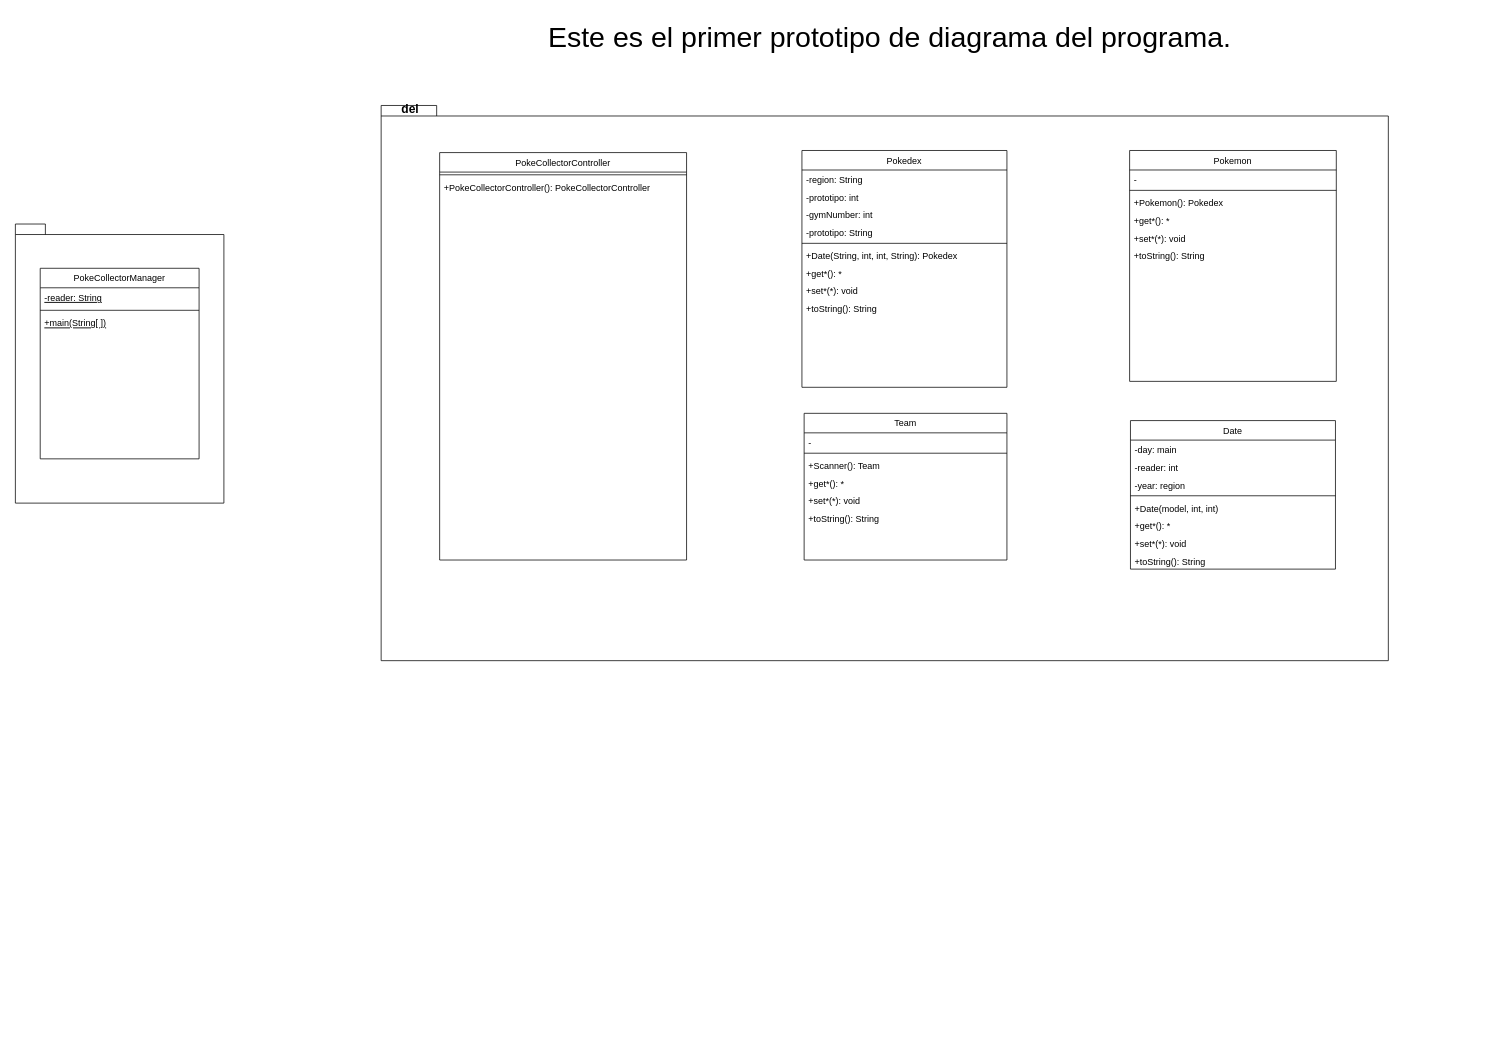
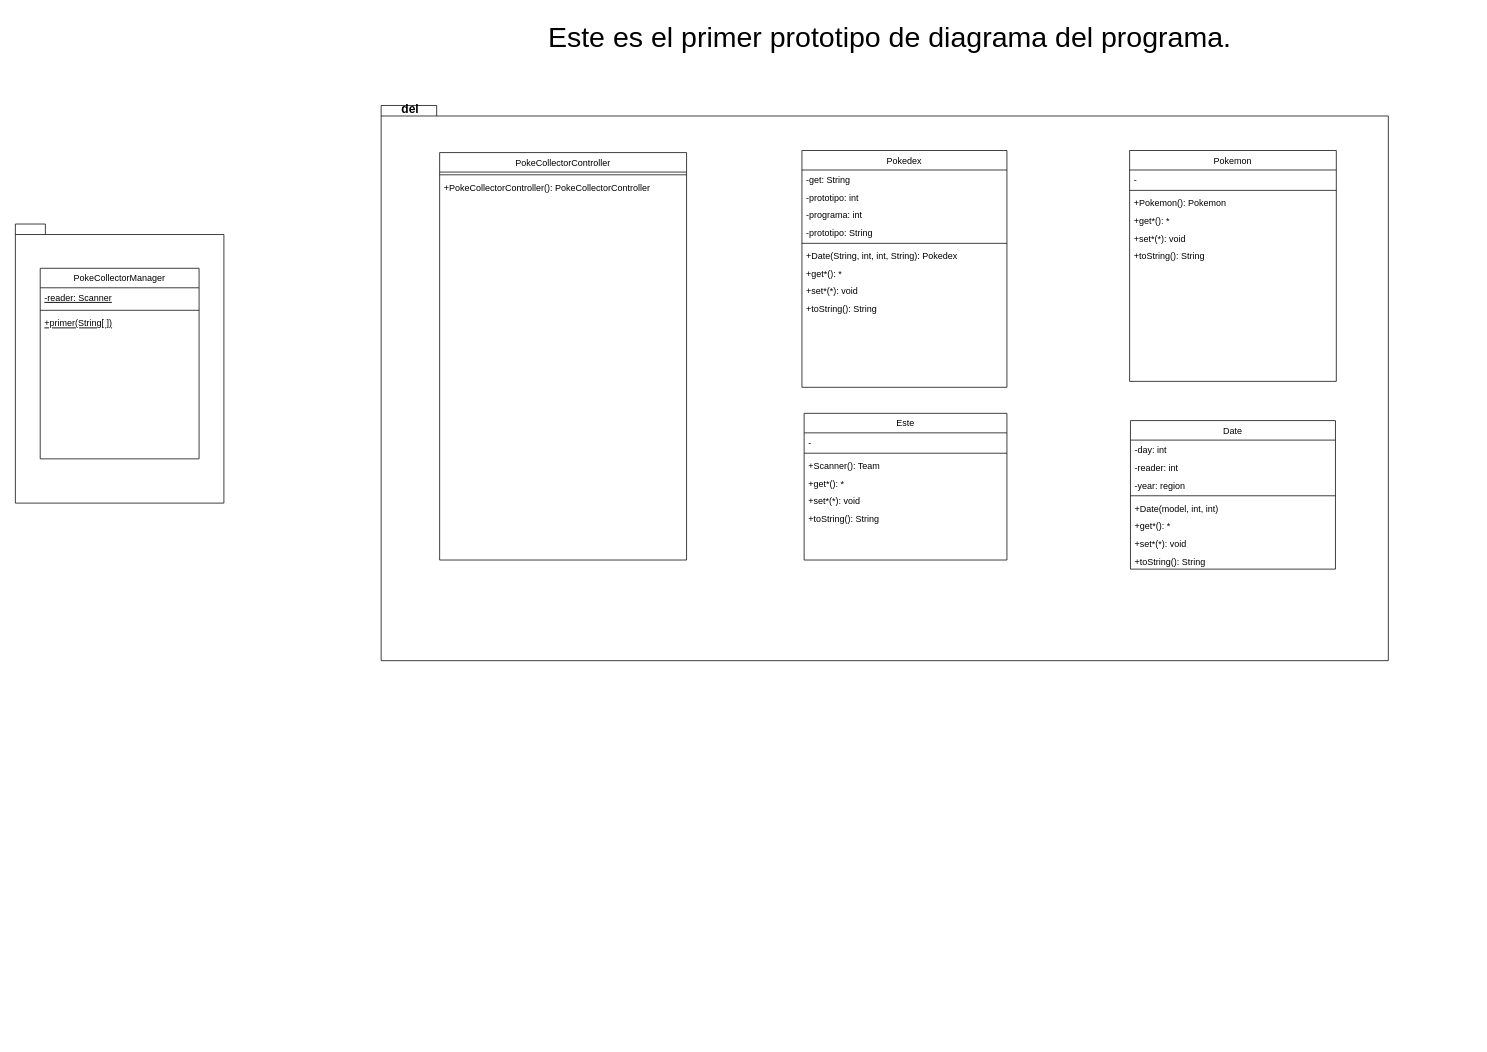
  <mxCell id="0" />
  <mxCell id="1" parent="0" />
  <mxCell id="2" value="" style="group" parent="1" vertex="1" connectable="0"><mxGeometry x="20" y="298" width="450" height="473" as="geometry" /></mxCell>
  <mxCell id="3" value="" style="shape=folder;fontStyle=1;spacingTop=10;tabWidth=40;tabHeight=14;tabPosition=left;html=1;" parent="2" vertex="1"><mxGeometry width="277.941" height="372" as="geometry" /></mxCell>
  <mxCell id="4" value="PokeCollectorManager" style="swimlane;fontStyle=0;align=center;verticalAlign=top;childLayout=stackLayout;horizontal=1;startSize=26;horizontalStack=0;resizeParent=1;resizeLast=0;collapsible=1;marginBottom=0;rounded=0;shadow=0;strokeWidth=1;" parent="2" vertex="1"><mxGeometry x="33.088" y="59" width="211.765" height="254" as="geometry"><mxRectangle x="230" y="140" width="160" height="26" as="alternateBounds" /></mxGeometry></mxCell>
- <mxCell id="5" value="-reader: String" style="text;align=left;verticalAlign=top;spacingLeft=4;spacingRight=4;overflow=hidden;rotatable=0;points=[[0,0.5],[1,0.5]];portConstraint=eastwest;fontStyle=4" parent="4" vertex="1"><mxGeometry y="26" width="211.765" height="26" as="geometry" /></mxCell>
+ <mxCell id="5" value="-reader: Scanner" style="text;align=left;verticalAlign=top;spacingLeft=4;spacingRight=4;overflow=hidden;rotatable=0;points=[[0,0.5],[1,0.5]];portConstraint=eastwest;fontStyle=4" parent="4" vertex="1"><mxGeometry y="26" width="211.765" height="26" as="geometry" /></mxCell>
  <mxCell id="6" value="" style="line;html=1;strokeWidth=1;align=left;verticalAlign=middle;spacingTop=-1;spacingLeft=3;spacingRight=3;rotatable=0;labelPosition=right;points=[];portConstraint=eastwest;" parent="4" vertex="1"><mxGeometry y="52" width="211.765" height="8" as="geometry" /></mxCell>
- <mxCell id="7" value="+main(String[ ])" style="text;align=left;verticalAlign=top;spacingLeft=4;spacingRight=4;overflow=hidden;rotatable=0;points=[[0,0.5],[1,0.5]];portConstraint=eastwest;fontStyle=4" parent="4" vertex="1"><mxGeometry y="60" width="211.765" height="26" as="geometry" /></mxCell>
+ <mxCell id="7" value="+primer(String[ ])" style="text;align=left;verticalAlign=top;spacingLeft=4;spacingRight=4;overflow=hidden;rotatable=0;points=[[0,0.5],[1,0.5]];portConstraint=eastwest;fontStyle=4" parent="4" vertex="1"><mxGeometry y="60" width="211.765" height="26" as="geometry" /></mxCell>
  <mxCell id="8" value="" style="group;editable=0;" parent="1" vertex="1" connectable="0"><mxGeometry x="450" y="140" width="1510" height="1240" as="geometry" /></mxCell>
  <mxCell id="9" value="" style="endArrow=open;shadow=0;strokeWidth=1;rounded=0;endFill=1;edgeStyle=elbowEdgeStyle;elbow=vertical;" parent="8" edge="1"><mxGeometry x="0.5" y="41" relative="1" as="geometry"><mxPoint x="546.476" y="467.036" as="sourcePoint" /><mxPoint x="546.476" y="552.117" as="targetPoint" /><mxPoint x="-40" y="32" as="offset" /></mxGeometry></mxCell>
  <mxCell id="10" value="1" style="resizable=0;align=left;verticalAlign=bottom;labelBackgroundColor=none;fontSize=12;" parent="9" connectable="0" vertex="1"><mxGeometry x="-1" relative="1" as="geometry"><mxPoint x="-10" y="24" as="offset" /></mxGeometry></mxCell>
  <mxCell id="11" value="1" style="resizable=0;align=right;verticalAlign=bottom;labelBackgroundColor=none;fontSize=12;" parent="9" connectable="0" vertex="1"><mxGeometry x="1" relative="1" as="geometry"><mxPoint y="-10" as="offset" /></mxGeometry></mxCell>
  <mxCell id="12" value="visitorTeam" style="text;html=1;resizable=0;points=[];;align=center;verticalAlign=middle;labelBackgroundColor=none;rounded=0;shadow=0;strokeWidth=1;fontSize=12;" parent="9" vertex="1" connectable="0"><mxGeometry x="0.5" y="49" relative="1" as="geometry"><mxPoint x="-9" y="-27" as="offset" /></mxGeometry></mxCell>
  <mxCell id="13" value="+get*(): *" style="text;align=left;verticalAlign=top;spacingLeft=4;spacingRight=4;overflow=hidden;rotatable=0;points=[[0,0.5],[1,0.5]];portConstraint=eastwest;" parent="8" vertex="1"><mxGeometry x="1208" y="371.095" width="230.095" height="23.533" as="geometry" /></mxCell>
  <mxCell id="14" value="+set*(*): void" style="text;align=left;verticalAlign=top;spacingLeft=4;spacingRight=4;overflow=hidden;rotatable=0;points=[[0,0.5],[1,0.5]];portConstraint=eastwest;" parent="8" vertex="1"><mxGeometry x="1208" y="394.628" width="230.095" height="23.533" as="geometry" /></mxCell>
  <mxCell id="15" value="+Scoreboard()" style="text;align=left;verticalAlign=top;spacingLeft=4;spacingRight=4;overflow=hidden;rotatable=0;points=[[0,0.5],[1,0.5]];portConstraint=eastwest;" parent="8" vertex="1"><mxGeometry x="1208" y="349.372" width="230.095" height="23.533" as="geometry" /></mxCell>
  <mxCell id="16" value="" style="group;expand=0;editable=0;" parent="8" vertex="1" connectable="0"><mxGeometry width="1510.0" height="1240" as="geometry" /></mxCell>
  <mxCell id="17" value="" style="shape=folder;fontStyle=1;spacingTop=10;tabWidth=40;tabHeight=14;tabPosition=left;html=1;editable=0;" parent="16" vertex="1"><mxGeometry x="57.52" width="1342.48" height="740" as="geometry" /></mxCell>
  <mxCell id="18" value="Pokemon" style="swimlane;fontStyle=0;align=center;verticalAlign=top;childLayout=stackLayout;horizontal=1;startSize=26;horizontalStack=0;resizeParent=1;resizeLast=0;collapsible=1;marginBottom=0;rounded=0;shadow=0;strokeWidth=1;" parent="16" vertex="1"><mxGeometry x="1055.141" y="59.992" width="275.5" height="307.737" as="geometry"><mxRectangle x="550" y="140" width="160" height="26" as="alternateBounds" /></mxGeometry></mxCell>
  <mxCell id="19" value="-" style="text;align=left;verticalAlign=top;spacingLeft=4;spacingRight=4;overflow=hidden;rotatable=0;points=[[0,0.5],[1,0.5]];portConstraint=eastwest;" parent="18" vertex="1"><mxGeometry y="26" width="275.5" height="23.533" as="geometry" /></mxCell>
  <mxCell id="20" value="" style="line;html=1;strokeWidth=1;align=left;verticalAlign=middle;spacingTop=-1;spacingLeft=3;spacingRight=3;rotatable=0;labelPosition=right;points=[];portConstraint=eastwest;" parent="18" vertex="1"><mxGeometry y="49.533" width="275.5" height="7.241" as="geometry" /></mxCell>
- <mxCell id="21" value="+Pokemon(): Pokedex" style="text;align=left;verticalAlign=top;spacingLeft=4;spacingRight=4;overflow=hidden;rotatable=0;points=[[0,0.5],[1,0.5]];portConstraint=eastwest;" parent="18" vertex="1"><mxGeometry y="56.774" width="275.5" height="23.533" as="geometry" /></mxCell>
+ <mxCell id="21" value="+Pokemon(): Pokemon" style="text;align=left;verticalAlign=top;spacingLeft=4;spacingRight=4;overflow=hidden;rotatable=0;points=[[0,0.5],[1,0.5]];portConstraint=eastwest;" parent="18" vertex="1"><mxGeometry y="56.774" width="275.5" height="23.533" as="geometry" /></mxCell>
  <mxCell id="22" value="+get*(): *" style="text;align=left;verticalAlign=top;spacingLeft=4;spacingRight=4;overflow=hidden;rotatable=0;points=[[0,0.5],[1,0.5]];portConstraint=eastwest;" parent="18" vertex="1"><mxGeometry y="80.307" width="275.5" height="23.533" as="geometry" /></mxCell>
  <mxCell id="23" value="+set*(*): void" style="text;align=left;verticalAlign=top;spacingLeft=4;spacingRight=4;overflow=hidden;rotatable=0;points=[[0,0.5],[1,0.5]];portConstraint=eastwest;" parent="18" vertex="1"><mxGeometry y="103.839" width="275.5" height="23.533" as="geometry" /></mxCell>
  <mxCell id="24" value="+toString(): String" style="text;align=left;verticalAlign=top;spacingLeft=4;spacingRight=4;overflow=hidden;rotatable=0;points=[[0,0.5],[1,0.5]];portConstraint=eastwest;" parent="18" vertex="1"><mxGeometry y="127.372" width="275.5" height="23.533" as="geometry" /></mxCell>
  <mxCell id="25" value="Pokedex" style="swimlane;fontStyle=0;align=center;verticalAlign=top;childLayout=stackLayout;horizontal=1;startSize=26;horizontalStack=0;resizeParent=1;resizeLast=0;collapsible=1;marginBottom=0;rounded=0;shadow=0;strokeWidth=1;" parent="16" vertex="1"><mxGeometry x="618.38" y="59.996" width="273.238" height="315.635" as="geometry"><mxRectangle x="550" y="140" width="160" height="26" as="alternateBounds" /></mxGeometry></mxCell>
- <mxCell id="26" value="-region: String" style="text;align=left;verticalAlign=top;spacingLeft=4;spacingRight=4;overflow=hidden;rotatable=0;points=[[0,0.5],[1,0.5]];portConstraint=eastwest;" parent="25" vertex="1"><mxGeometry y="26" width="273.238" height="23.533" as="geometry" /></mxCell>
+ <mxCell id="26" value="-get: String" style="text;align=left;verticalAlign=top;spacingLeft=4;spacingRight=4;overflow=hidden;rotatable=0;points=[[0,0.5],[1,0.5]];portConstraint=eastwest;" parent="25" vertex="1"><mxGeometry y="26" width="273.238" height="23.533" as="geometry" /></mxCell>
  <mxCell id="27" value="-prototipo: int" style="text;align=left;verticalAlign=top;spacingLeft=4;spacingRight=4;overflow=hidden;rotatable=0;points=[[0,0.5],[1,0.5]];portConstraint=eastwest;rounded=0;shadow=0;html=0;" parent="25" vertex="1"><mxGeometry y="49.533" width="273.238" height="23.533" as="geometry" /></mxCell>
- <mxCell id="28" value="-gymNumber: int" style="text;align=left;verticalAlign=top;spacingLeft=4;spacingRight=4;overflow=hidden;rotatable=0;points=[[0,0.5],[1,0.5]];portConstraint=eastwest;" parent="25" vertex="1"><mxGeometry y="73.066" width="273.238" height="23.533" as="geometry" /></mxCell>
+ <mxCell id="28" value="-programa: int" style="text;align=left;verticalAlign=top;spacingLeft=4;spacingRight=4;overflow=hidden;rotatable=0;points=[[0,0.5],[1,0.5]];portConstraint=eastwest;" parent="25" vertex="1"><mxGeometry y="73.066" width="273.238" height="23.533" as="geometry" /></mxCell>
  <mxCell id="29" value="-prototipo: String" style="text;align=left;verticalAlign=top;spacingLeft=4;spacingRight=4;overflow=hidden;rotatable=0;points=[[0,0.5],[1,0.5]];portConstraint=eastwest;" parent="25" vertex="1"><mxGeometry y="96.599" width="273.238" height="23.533" as="geometry" /></mxCell>
  <mxCell id="30" value="" style="line;html=1;strokeWidth=1;align=left;verticalAlign=middle;spacingTop=-1;spacingLeft=3;spacingRight=3;rotatable=0;labelPosition=right;points=[];portConstraint=eastwest;" parent="25" vertex="1"><mxGeometry y="120.131" width="273.238" height="7.241" as="geometry" /></mxCell>
  <mxCell id="31" value="+Date(String, int, int, String): Pokedex" style="text;align=left;verticalAlign=top;spacingLeft=4;spacingRight=4;overflow=hidden;rotatable=0;points=[[0,0.5],[1,0.5]];portConstraint=eastwest;" parent="25" vertex="1"><mxGeometry y="127.372" width="273.238" height="23.533" as="geometry" /></mxCell>
  <mxCell id="32" value="+get*(): *" style="text;align=left;verticalAlign=top;spacingLeft=4;spacingRight=4;overflow=hidden;rotatable=0;points=[[0,0.5],[1,0.5]];portConstraint=eastwest;" parent="25" vertex="1"><mxGeometry y="150.905" width="273.238" height="23.533" as="geometry" /></mxCell>
  <mxCell id="33" value="+set*(*): void" style="text;align=left;verticalAlign=top;spacingLeft=4;spacingRight=4;overflow=hidden;rotatable=0;points=[[0,0.5],[1,0.5]];portConstraint=eastwest;" parent="25" vertex="1"><mxGeometry y="174.438" width="273.238" height="23.533" as="geometry" /></mxCell>
  <mxCell id="34" value="+toString(): String" style="text;align=left;verticalAlign=top;spacingLeft=4;spacingRight=4;overflow=hidden;rotatable=0;points=[[0,0.5],[1,0.5]];portConstraint=eastwest;" parent="25" vertex="1"><mxGeometry y="197.971" width="273.238" height="23.533" as="geometry" /></mxCell>
  <mxCell id="35" value="Date" style="swimlane;fontStyle=0;align=center;verticalAlign=top;childLayout=stackLayout;horizontal=1;startSize=26;horizontalStack=0;resizeParent=1;resizeLast=0;collapsible=1;marginBottom=0;rounded=0;shadow=0;strokeWidth=1;" parent="16" vertex="1"><mxGeometry x="1056.274" y="419.998" width="273.238" height="197.971" as="geometry"><mxRectangle x="550" y="140" width="160" height="26" as="alternateBounds" /></mxGeometry></mxCell>
- <mxCell id="36" value="-day: main" style="text;align=left;verticalAlign=top;spacingLeft=4;spacingRight=4;overflow=hidden;rotatable=0;points=[[0,0.5],[1,0.5]];portConstraint=eastwest;" parent="35" vertex="1"><mxGeometry y="26" width="273.238" height="23.533" as="geometry" /></mxCell>
+ <mxCell id="36" value="-day: int" style="text;align=left;verticalAlign=top;spacingLeft=4;spacingRight=4;overflow=hidden;rotatable=0;points=[[0,0.5],[1,0.5]];portConstraint=eastwest;" parent="35" vertex="1"><mxGeometry y="26" width="273.238" height="23.533" as="geometry" /></mxCell>
  <mxCell id="37" value="-reader: int" style="text;align=left;verticalAlign=top;spacingLeft=4;spacingRight=4;overflow=hidden;rotatable=0;points=[[0,0.5],[1,0.5]];portConstraint=eastwest;rounded=0;shadow=0;html=0;" parent="35" vertex="1"><mxGeometry y="49.533" width="273.238" height="23.533" as="geometry" /></mxCell>
  <mxCell id="38" value="-year: region" style="text;align=left;verticalAlign=top;spacingLeft=4;spacingRight=4;overflow=hidden;rotatable=0;points=[[0,0.5],[1,0.5]];portConstraint=eastwest;rounded=0;shadow=0;html=0;" parent="35" vertex="1"><mxGeometry y="73.066" width="273.238" height="23.533" as="geometry" /></mxCell>
  <mxCell id="39" value="" style="line;html=1;strokeWidth=1;align=left;verticalAlign=middle;spacingTop=-1;spacingLeft=3;spacingRight=3;rotatable=0;labelPosition=right;points=[];portConstraint=eastwest;" parent="35" vertex="1"><mxGeometry y="96.599" width="273.238" height="7.241" as="geometry" /></mxCell>
  <mxCell id="40" value="+Date(model, int, int)" style="text;align=left;verticalAlign=top;spacingLeft=4;spacingRight=4;overflow=hidden;rotatable=0;points=[[0,0.5],[1,0.5]];portConstraint=eastwest;" parent="35" vertex="1"><mxGeometry y="103.839" width="273.238" height="23.533" as="geometry" /></mxCell>
  <mxCell id="41" value="+get*(): *" style="text;align=left;verticalAlign=top;spacingLeft=4;spacingRight=4;overflow=hidden;rotatable=0;points=[[0,0.5],[1,0.5]];portConstraint=eastwest;" parent="35" vertex="1"><mxGeometry y="127.372" width="273.238" height="23.533" as="geometry" /></mxCell>
  <mxCell id="42" value="+set*(*): void" style="text;align=left;verticalAlign=top;spacingLeft=4;spacingRight=4;overflow=hidden;rotatable=0;points=[[0,0.5],[1,0.5]];portConstraint=eastwest;" parent="35" vertex="1"><mxGeometry y="150.905" width="273.238" height="23.533" as="geometry" /></mxCell>
  <mxCell id="43" value="+toString(): String" style="text;align=left;verticalAlign=top;spacingLeft=4;spacingRight=4;overflow=hidden;rotatable=0;points=[[0,0.5],[1,0.5]];portConstraint=eastwest;" parent="35" vertex="1"><mxGeometry y="174.438" width="273.238" height="23.533" as="geometry" /></mxCell>
  <mxCell id="44" value="PokeCollectorController" style="swimlane;fontStyle=0;align=center;verticalAlign=top;childLayout=stackLayout;horizontal=1;startSize=26;horizontalStack=0;resizeParent=1;resizeLast=0;collapsible=1;marginBottom=0;rounded=0;shadow=0;strokeWidth=1;" parent="16" vertex="1"><mxGeometry x="135.509" y="62.781" width="329.105" height="543.066" as="geometry"><mxRectangle x="230" y="140" width="160" height="26" as="alternateBounds" /></mxGeometry></mxCell>
  <mxCell id="45" value="" style="line;html=1;strokeWidth=1;align=left;verticalAlign=middle;spacingTop=-1;spacingLeft=3;spacingRight=3;rotatable=0;labelPosition=right;points=[];portConstraint=eastwest;" parent="44" vertex="1"><mxGeometry y="26" width="329.105" height="7.241" as="geometry" /></mxCell>
  <mxCell id="46" value="+PokeCollectorController(): PokeCollectorController" style="text;align=left;verticalAlign=top;spacingLeft=4;spacingRight=4;overflow=hidden;rotatable=0;points=[[0,0.5],[1,0.5]];portConstraint=eastwest;" parent="44" vertex="1"><mxGeometry y="33.241" width="329.105" height="23.533" as="geometry" /></mxCell>
- <mxCell id="47" value="Team" style="swimlane;fontStyle=0;align=center;verticalAlign=top;childLayout=stackLayout;horizontal=1;startSize=26;horizontalStack=0;resizeParent=1;resizeLast=0;collapsible=1;marginBottom=0;rounded=0;shadow=0;strokeWidth=1;" parent="16" vertex="1"><mxGeometry x="621.309" y="410.338" width="270.309" height="195.504" as="geometry"><mxRectangle x="550" y="140" width="160" height="26" as="alternateBounds" /></mxGeometry></mxCell>
+ <mxCell id="47" value="Este" style="swimlane;fontStyle=0;align=center;verticalAlign=top;childLayout=stackLayout;horizontal=1;startSize=26;horizontalStack=0;resizeParent=1;resizeLast=0;collapsible=1;marginBottom=0;rounded=0;shadow=0;strokeWidth=1;" parent="16" vertex="1"><mxGeometry x="621.309" y="410.338" width="270.309" height="195.504" as="geometry"><mxRectangle x="550" y="140" width="160" height="26" as="alternateBounds" /></mxGeometry></mxCell>
  <mxCell id="48" value="-" style="text;align=left;verticalAlign=top;spacingLeft=4;spacingRight=4;overflow=hidden;rotatable=0;points=[[0,0.5],[1,0.5]];portConstraint=eastwest;" parent="47" vertex="1"><mxGeometry y="26" width="270.309" height="23.533" as="geometry" /></mxCell>
  <mxCell id="49" value="" style="line;html=1;strokeWidth=1;align=left;verticalAlign=middle;spacingTop=-1;spacingLeft=3;spacingRight=3;rotatable=0;labelPosition=right;points=[];portConstraint=eastwest;" parent="47" vertex="1"><mxGeometry y="49.533" width="270.309" height="7.241" as="geometry" /></mxCell>
  <mxCell id="50" value="+Scanner(): Team" style="text;align=left;verticalAlign=top;spacingLeft=4;spacingRight=4;overflow=hidden;rotatable=0;points=[[0,0.5],[1,0.5]];portConstraint=eastwest;" parent="47" vertex="1"><mxGeometry y="56.774" width="270.309" height="23.533" as="geometry" /></mxCell>
  <mxCell id="51" value="+get*(): *" style="text;align=left;verticalAlign=top;spacingLeft=4;spacingRight=4;overflow=hidden;rotatable=0;points=[[0,0.5],[1,0.5]];portConstraint=eastwest;" parent="47" vertex="1"><mxGeometry y="80.307" width="270.309" height="23.533" as="geometry" /></mxCell>
  <mxCell id="52" value="+set*(*): void" style="text;align=left;verticalAlign=top;spacingLeft=4;spacingRight=4;overflow=hidden;rotatable=0;points=[[0,0.5],[1,0.5]];portConstraint=eastwest;" parent="47" vertex="1"><mxGeometry y="103.839" width="270.309" height="23.533" as="geometry" /></mxCell>
  <mxCell id="53" value="+toString(): String" style="text;align=left;verticalAlign=top;spacingLeft=4;spacingRight=4;overflow=hidden;rotatable=0;points=[[0,0.5],[1,0.5]];portConstraint=eastwest;" parent="47" vertex="1"><mxGeometry y="127.372" width="270.309" height="23.533" as="geometry" /></mxCell>
  <mxCell id="54" value="del" style="text;strokeColor=none;fillColor=none;html=1;fontSize=16;fontStyle=1;verticalAlign=middle;align=center;" parent="16" vertex="1"><mxGeometry x="-18.642" width="230.095" height="9.051" as="geometry" /></mxCell>
  <mxCell id="55" value="&lt;font style=&quot;font-size: 38px;&quot;&gt;Este es el primer prototipo de diagrama del programa.&lt;/font&gt;" style="text;html=1;align=center;verticalAlign=middle;resizable=0;points=[];autosize=1;strokeColor=none;fillColor=none;" vertex="1" parent="1"><mxGeometry x="720" y="20" width="930" height="60" as="geometry" /></mxCell>
